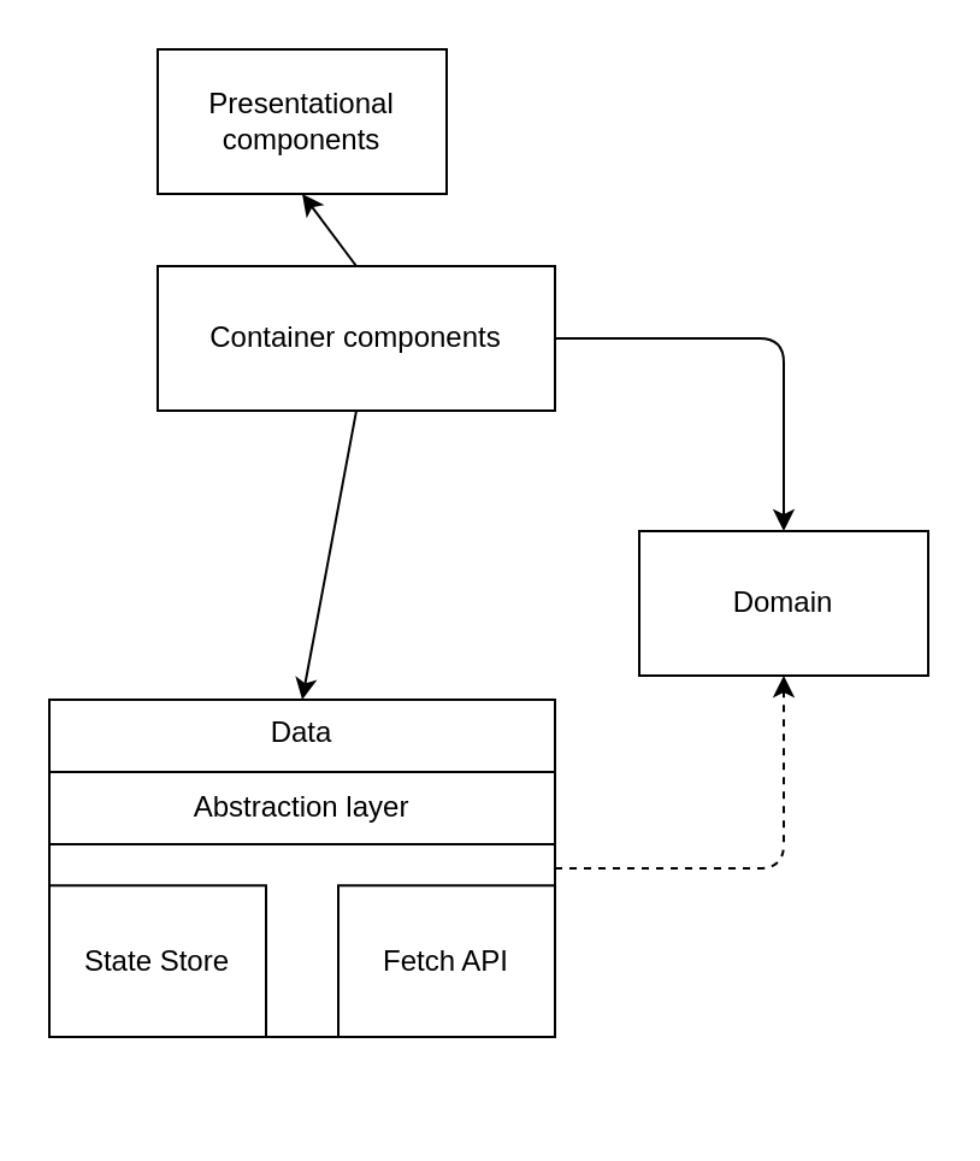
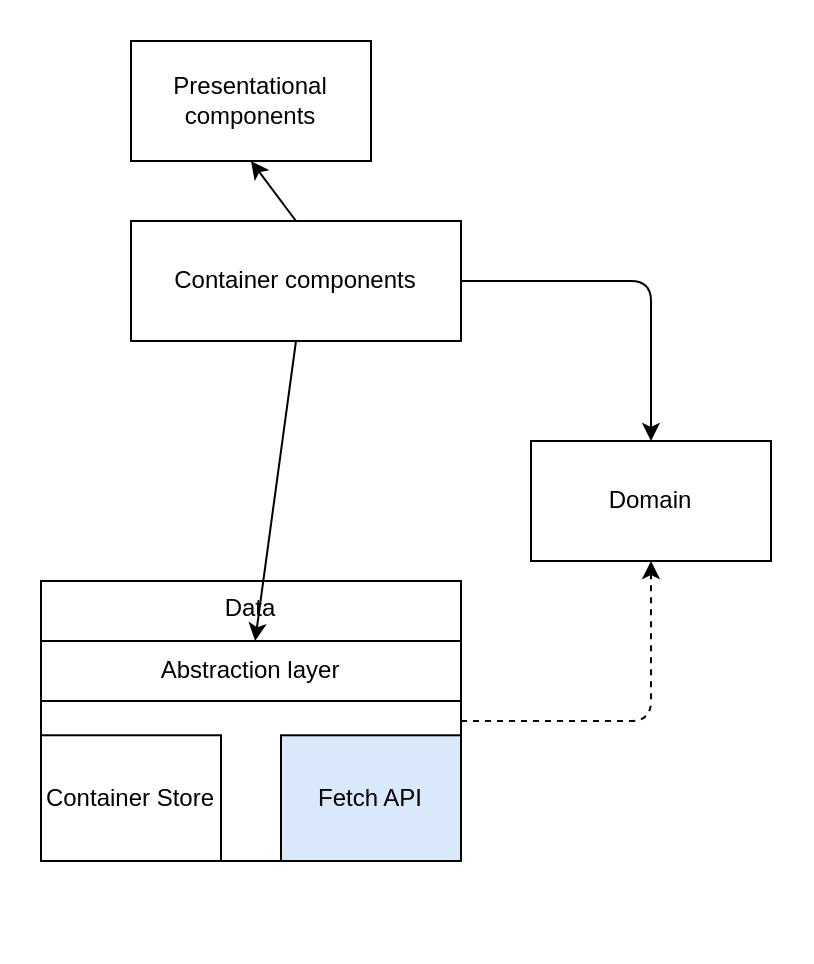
  <mxCell id="0" />
  <mxCell id="1" parent="0" />
  <mxCell id="2" value="Presentational&lt;br&gt;components" style="rounded=0;whiteSpace=wrap;html=1;" parent="1" vertex="1"><mxGeometry x="65" y="20" width="120" height="60" as="geometry" /></mxCell>
  <mxCell id="3" value="Container components" style="rounded=0;whiteSpace=wrap;html=1;" parent="1" vertex="1"><mxGeometry x="65" y="110" width="165" height="60" as="geometry" /></mxCell>
  <mxCell id="4" value="Domain" style="rounded=0;whiteSpace=wrap;html=1;" parent="1" vertex="1"><mxGeometry x="265" y="220" width="120" height="60" as="geometry" /></mxCell>
  <mxCell id="5" value="" style="endArrow=classic;html=1;entryX=0.5;entryY=1;entryDx=0;entryDy=0;exitX=0.5;exitY=0;exitDx=0;exitDy=0;" parent="1" source="3" target="2" edge="1"><mxGeometry width="50" height="50" relative="1" as="geometry"><mxPoint x="155" y="100" as="sourcePoint" /><mxPoint x="305" y="330" as="targetPoint" /></mxGeometry></mxCell>
  <mxCell id="6" value="" style="endArrow=classic;html=1;exitX=1;exitY=0.5;exitDx=0;exitDy=0;entryX=0.5;entryY=0;entryDx=0;entryDy=0;" parent="1" source="3" target="4" edge="1"><mxGeometry width="50" height="50" relative="1" as="geometry"><mxPoint x="255" y="380" as="sourcePoint" /><mxPoint x="305" y="330" as="targetPoint" /><Array as="points"><mxPoint x="325" y="140" /></Array></mxGeometry></mxCell>
  <mxCell id="7" value="" style="endArrow=classic;html=1;exitX=1;exitY=0.5;exitDx=0;exitDy=0;entryX=0.5;entryY=1;entryDx=0;entryDy=0;dashed=1;" parent="1" source="9" target="4" edge="1"><mxGeometry width="50" height="50" relative="1" as="geometry"><mxPoint x="255" y="380" as="sourcePoint" /><mxPoint x="305" y="330" as="targetPoint" /><Array as="points"><mxPoint x="325" y="360" /></Array></mxGeometry></mxCell>
  <mxCell id="8" value="" style="group" parent="1" vertex="1" connectable="0"><mxGeometry x="20" y="290" width="210" height="170" as="geometry" /></mxCell>
  <mxCell id="9" value="Data" style="rounded=0;whiteSpace=wrap;html=1;verticalAlign=top;" parent="8" vertex="1"><mxGeometry width="210" height="140" as="geometry" /></mxCell>
- <mxCell id="10" value="State Store" style="rounded=0;whiteSpace=wrap;html=1;" parent="8" vertex="1"><mxGeometry y="77.143" width="90" height="62.857" as="geometry" /></mxCell>
- <mxCell id="11" value="Fetch API" style="rounded=0;whiteSpace=wrap;html=1;" parent="8" vertex="1"><mxGeometry x="120" y="77.143" width="90" height="62.857" as="geometry" /></mxCell>
+ <mxCell id="10" value="Container Store" style="rounded=0;whiteSpace=wrap;html=1;" parent="8" vertex="1"><mxGeometry y="77.143" width="90" height="62.857" as="geometry" /></mxCell>
+ <mxCell id="11" value="Fetch API" style="rounded=0;whiteSpace=wrap;html=1;fillColor=#dae8fc;" parent="8" vertex="1"><mxGeometry x="120" y="77.143" width="90" height="62.857" as="geometry" /></mxCell>
  <mxCell id="12" value="Abstraction layer" style="rounded=0;whiteSpace=wrap;html=1;" parent="8" vertex="1"><mxGeometry y="30" width="210" height="30" as="geometry" /></mxCell>
- <mxCell id="13" value="" style="endArrow=classic;html=1;exitX=0.5;exitY=1;exitDx=0;exitDy=0;entryX=0.5;entryY=0;entryDx=0;entryDy=0;" parent="1" source="3" target="9" edge="1"><mxGeometry width="50" height="50" relative="1" as="geometry"><mxPoint x="255" y="380" as="sourcePoint" /><mxPoint x="305" y="330" as="targetPoint" /></mxGeometry></mxCell>
+ <mxCell id="13" value="" style="endArrow=classic;html=1;exitX=0.5;exitY=1;exitDx=0;exitDy=0;" parent="1" source="3" target="12" edge="1"><mxGeometry width="50" height="50" relative="1" as="geometry"><mxPoint x="255" y="380" as="sourcePoint" /><mxPoint x="305" y="330" as="targetPoint" /></mxGeometry></mxCell>
